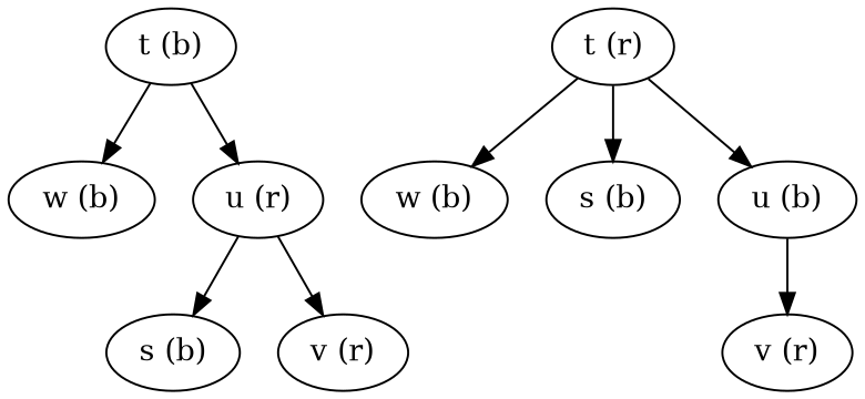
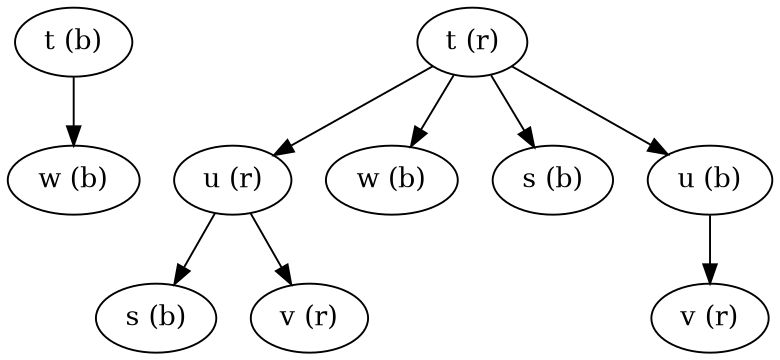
  digraph {
    ordering=out
    n1 [label="t (b)"]
    n2 [label="w (b)"]
    n3 [label="u (r)"]
    n4 [label="s (b)"]
    n5 [label="v (r)"]
    n6 [label="t (r)"]
    n7 [label="w (b)"]
    n8 [label="s (b)"]
    n9 [label="u (b)"]
    n10 [label="v (r)"]
    n1 -> n2
-   n1 -> n3
+   n6 -> n3
    n3 -> n4
    n3 -> n5
    n6 -> n7
    n6 -> n8
    n6 -> n9
    n9 -> n10
  }
